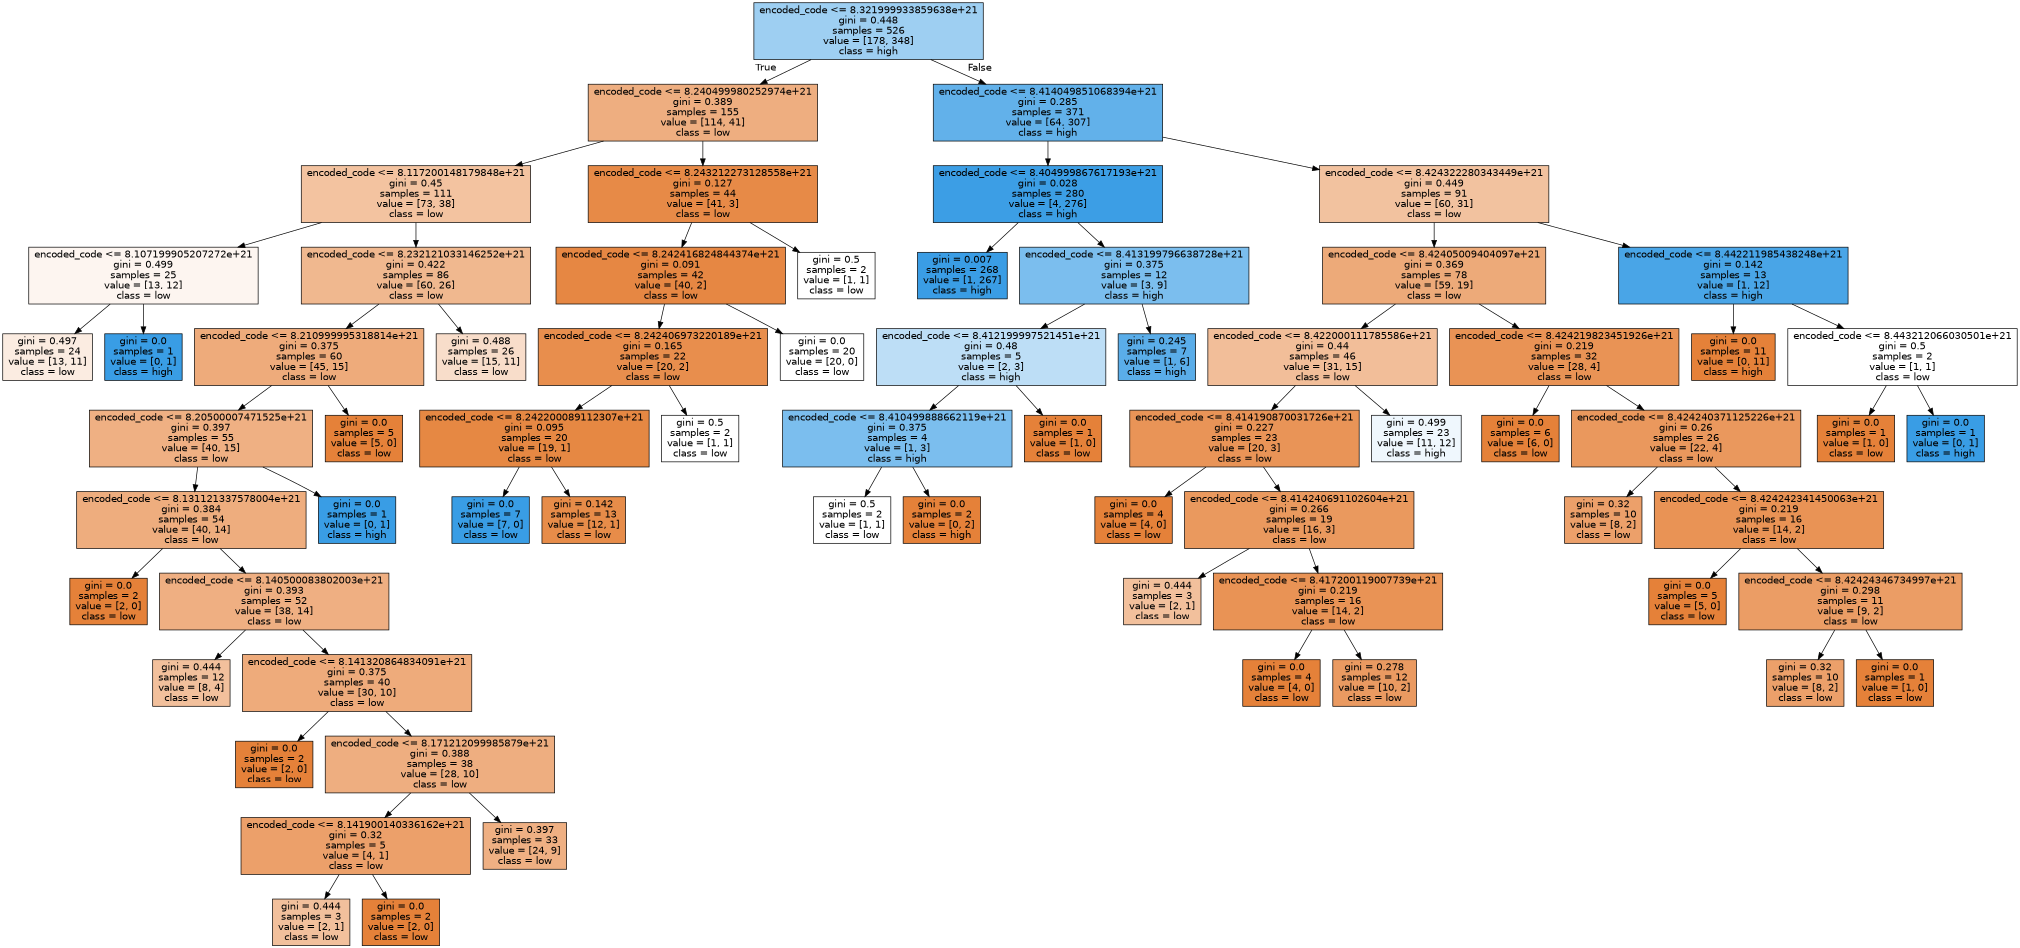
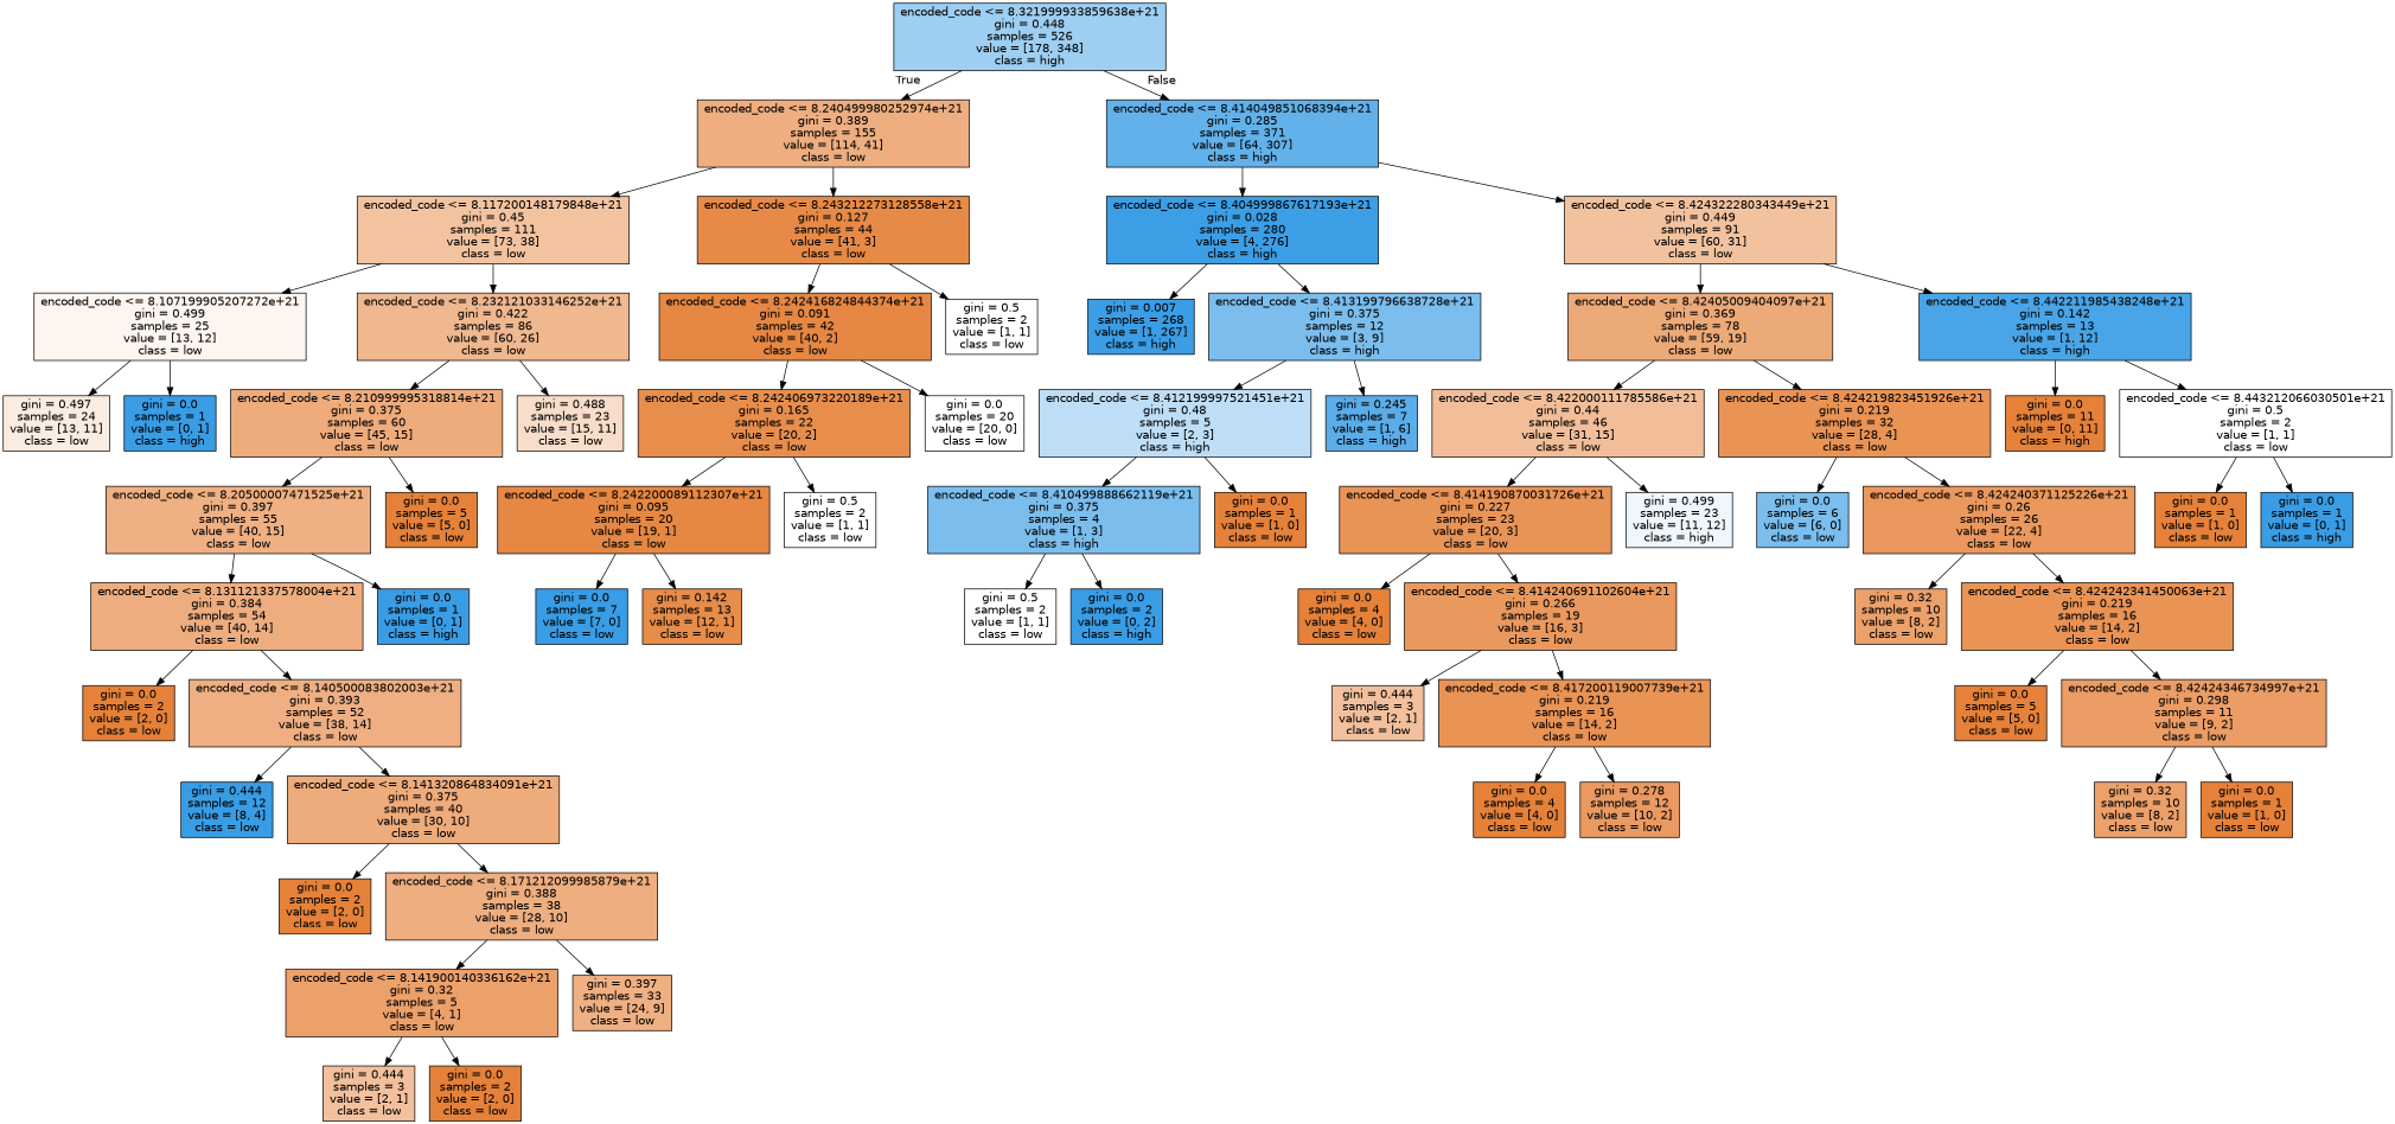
  digraph {
    node [color=black fillcolor="#e58139" fontname=helvetica shape=box style=filled]
    edge [fontname=helvetica]
    n1 [fillcolor="#9ecff2" label="encoded_code <= 8.321999933859638e+21\ngini = 0.448\nsamples = 526\nvalue = [178, 348]\nclass = high"]
    n2 [fillcolor="#eeae80" label="encoded_code <= 8.240499980252974e+21\ngini = 0.389\nsamples = 155\nvalue = [114, 41]\nclass = low"]
    n3 [fillcolor="#62b1ea" label="encoded_code <= 8.414049851068394e+21\ngini = 0.285\nsamples = 371\nvalue = [64, 307]\nclass = high"]
    n4 [fillcolor="#f3c3a0" label="encoded_code <= 8.117200148179848e+21\ngini = 0.45\nsamples = 111\nvalue = [73, 38]\nclass = low"]
    n5 [fillcolor="#e78a47" label="encoded_code <= 8.243212273128558e+21\ngini = 0.127\nsamples = 44\nvalue = [41, 3]\nclass = low"]
    n6 [fillcolor="#3c9ee5" label="encoded_code <= 8.404999867617193e+21\ngini = 0.028\nsamples = 280\nvalue = [4, 276]\nclass = high"]
    n7 [fillcolor="#f2c29f" label="encoded_code <= 8.424322280343449e+21\ngini = 0.449\nsamples = 91\nvalue = [60, 31]\nclass = low"]
    n8 [fillcolor="#fdf5f0" label="encoded_code <= 8.107199905207272e+21\ngini = 0.499\nsamples = 25\nvalue = [13, 12]\nclass = low"]
    n9 [fillcolor="#f0b88f" label="encoded_code <= 8.232121033146252e+21\ngini = 0.422\nsamples = 86\nvalue = [60, 26]\nclass = low"]
    n10 [fillcolor="#e68743" label="encoded_code <= 8.242416824844374e+21\ngini = 0.091\nsamples = 42\nvalue = [40, 2]\nclass = low"]
    n11 [fillcolor="#ffffff" label="gini = 0.5\nsamples = 2\nvalue = [1, 1]\nclass = low"]
    n12 [fillcolor="#fbece1" label="gini = 0.497\nsamples = 24\nvalue = [13, 11]\nclass = low"]
    n13 [fillcolor="#399de5" label="gini = 0.0\nsamples = 1\nvalue = [0, 1]\nclass = high"]
    n14 [fillcolor="#eeab7b" label="encoded_code <= 8.210999995318814e+21\ngini = 0.375\nsamples = 60\nvalue = [45, 15]\nclass = low"]
-   n15 [fillcolor="#f8ddca" label="gini = 0.488\nsamples = 26\nvalue = [15, 11]\nclass = low"]
+   n15 [fillcolor="#f8ddca" label="gini = 0.488\nsamples = 23\nvalue = [15, 11]\nclass = low"]
    n16 [fillcolor="#efb083" label="encoded_code <= 8.20500007471525e+21\ngini = 0.397\nsamples = 55\nvalue = [40, 15]\nclass = low"]
    n17 [label="gini = 0.0\nsamples = 5\nvalue = [5, 0]\nclass = low"]
    n18 [fillcolor="#eead7e" label="encoded_code <= 8.131121337578004e+21\ngini = 0.384\nsamples = 54\nvalue = [40, 14]\nclass = low"]
    n19 [fillcolor="#399de5" label="gini = 0.0\nsamples = 1\nvalue = [0, 1]\nclass = high"]
    n20 [label="gini = 0.0\nsamples = 2\nvalue = [2, 0]\nclass = low"]
    n21 [fillcolor="#efaf82" label="encoded_code <= 8.140500083802003e+21\ngini = 0.393\nsamples = 52\nvalue = [38, 14]\nclass = low"]
-   n22 [fillcolor="#f2c09c" label="gini = 0.444\nsamples = 12\nvalue = [8, 4]\nclass = low"]
+   n22 [fillcolor="#399de5" label="gini = 0.444\nsamples = 12\nvalue = [8, 4]\nclass = low"]
    n23 [fillcolor="#eeab7b" label="encoded_code <= 8.141320864834091e+21\ngini = 0.375\nsamples = 40\nvalue = [30, 10]\nclass = low"]
    n24 [label="gini = 0.0\nsamples = 2\nvalue = [2, 0]\nclass = low"]
    n25 [fillcolor="#eeae80" label="encoded_code <= 8.171212099985879e+21\ngini = 0.388\nsamples = 38\nvalue = [28, 10]\nclass = low"]
    n26 [fillcolor="#eca06a" label="encoded_code <= 8.141900140336162e+21\ngini = 0.32\nsamples = 5\nvalue = [4, 1]\nclass = low"]
    n27 [fillcolor="#efb083" label="gini = 0.397\nsamples = 33\nvalue = [24, 9]\nclass = low"]
    n28 [fillcolor="#f2c09c" label="gini = 0.444\nsamples = 3\nvalue = [2, 1]\nclass = low"]
    n29 [label="gini = 0.0\nsamples = 2\nvalue = [2, 0]\nclass = low"]
    n30 [fillcolor="#e88e4d" label="encoded_code <= 8.242406973220189e+21\ngini = 0.165\nsamples = 22\nvalue = [20, 2]\nclass = low"]
    n31 [fillcolor="#ffffff" label="gini = 0.0\nsamples = 20\nvalue = [20, 0]\nclass = low"]
    n32 [fillcolor="#e68843" label="encoded_code <= 8.242200089112307e+21\ngini = 0.095\nsamples = 20\nvalue = [19, 1]\nclass = low"]
    n33 [fillcolor="#ffffff" label="gini = 0.5\nsamples = 2\nvalue = [1, 1]\nclass = low"]
    n34 [fillcolor="#399de5" label="gini = 0.0\nsamples = 7\nvalue = [7, 0]\nclass = low"]
    n35 [fillcolor="#e78c49" label="gini = 0.142\nsamples = 13\nvalue = [12, 1]\nclass = low"]
    n36 [fillcolor="#3a9de5" label="gini = 0.007\nsamples = 268\nvalue = [1, 267]\nclass = high"]
    n37 [fillcolor="#7bbeee" label="encoded_code <= 8.413199796638728e+21\ngini = 0.375\nsamples = 12\nvalue = [3, 9]\nclass = high"]
    n38 [fillcolor="#edaa79" label="encoded_code <= 8.42405009404097e+21\ngini = 0.369\nsamples = 78\nvalue = [59, 19]\nclass = low"]
    n39 [fillcolor="#49a5e7" label="encoded_code <= 8.442211985438248e+21\ngini = 0.142\nsamples = 13\nvalue = [1, 12]\nclass = high"]
    n40 [fillcolor="#bddef6" label="encoded_code <= 8.412199997521451e+21\ngini = 0.48\nsamples = 5\nvalue = [2, 3]\nclass = high"]
    n41 [fillcolor="#5aade9" label="gini = 0.245\nsamples = 7\nvalue = [1, 6]\nclass = high"]
    n42 [fillcolor="#7bbeee" label="encoded_code <= 8.410499888662119e+21\ngini = 0.375\nsamples = 4\nvalue = [1, 3]\nclass = high"]
    n43 [label="gini = 0.0\nsamples = 1\nvalue = [1, 0]\nclass = low"]
    n44 [fillcolor="#ffffff" label="gini = 0.5\nsamples = 2\nvalue = [1, 1]\nclass = low"]
-   n45 [label="gini = 0.0\nsamples = 2\nvalue = [0, 2]\nclass = high"]
+   n45 [fillcolor="#399de5" label="gini = 0.0\nsamples = 2\nvalue = [0, 2]\nclass = high"]
    n46 [fillcolor="#f2be99" label="encoded_code <= 8.422000111785586e+21\ngini = 0.44\nsamples = 46\nvalue = [31, 15]\nclass = low"]
    n47 [fillcolor="#e99355" label="encoded_code <= 8.424219823451926e+21\ngini = 0.219\nsamples = 32\nvalue = [28, 4]\nclass = low"]
    n48 [label="gini = 0.0\nsamples = 11\nvalue = [0, 11]\nclass = high"]
    n49 [fillcolor="#ffffff" label="encoded_code <= 8.443212066030501e+21\ngini = 0.5\nsamples = 2\nvalue = [1, 1]\nclass = low"]
    n50 [fillcolor="#e99457" label="encoded_code <= 8.414190870031726e+21\ngini = 0.227\nsamples = 23\nvalue = [20, 3]\nclass = low"]
    n51 [fillcolor="#eff7fd" label="gini = 0.499\nsamples = 23\nvalue = [11, 12]\nclass = high"]
-   n52 [label="gini = 0.0\nsamples = 6\nvalue = [6, 0]\nclass = low"]
+   n52 [fillcolor="#7bbeee" label="gini = 0.0\nsamples = 6\nvalue = [6, 0]\nclass = low"]
    n53 [fillcolor="#ea985d" label="encoded_code <= 8.424240371125226e+21\ngini = 0.26\nsamples = 26\nvalue = [22, 4]\nclass = low"]
    n54 [label="gini = 0.0\nsamples = 4\nvalue = [4, 0]\nclass = low"]
    n55 [fillcolor="#ea995e" label="encoded_code <= 8.414240691102604e+21\ngini = 0.266\nsamples = 19\nvalue = [16, 3]\nclass = low"]
    n56 [fillcolor="#f2c09c" label="gini = 0.444\nsamples = 3\nvalue = [2, 1]\nclass = low"]
    n57 [fillcolor="#e99355" label="encoded_code <= 8.417200119007739e+21\ngini = 0.219\nsamples = 16\nvalue = [14, 2]\nclass = low"]
    n58 [label="gini = 0.0\nsamples = 4\nvalue = [4, 0]\nclass = low"]
    n59 [fillcolor="#ea9a61" label="gini = 0.278\nsamples = 12\nvalue = [10, 2]\nclass = low"]
    n60 [fillcolor="#eca06a" label="gini = 0.32\nsamples = 10\nvalue = [8, 2]\nclass = low"]
    n61 [fillcolor="#e99355" label="encoded_code <= 8.424242341450063e+21\ngini = 0.219\nsamples = 16\nvalue = [14, 2]\nclass = low"]
    n62 [label="gini = 0.0\nsamples = 5\nvalue = [5, 0]\nclass = low"]
    n63 [fillcolor="#eb9d65" label="encoded_code <= 8.42424346734997e+21\ngini = 0.298\nsamples = 11\nvalue = [9, 2]\nclass = low"]
    n64 [fillcolor="#eca06a" label="gini = 0.32\nsamples = 10\nvalue = [8, 2]\nclass = low"]
    n65 [label="gini = 0.0\nsamples = 1\nvalue = [1, 0]\nclass = low"]
    n66 [label="gini = 0.0\nsamples = 1\nvalue = [1, 0]\nclass = low"]
    n67 [fillcolor="#399de5" label="gini = 0.0\nsamples = 1\nvalue = [0, 1]\nclass = high"]
    n1 -> n2 [headlabel=True labelangle=45 labeldistance=2.5]
    n1 -> n3 [headlabel=False labelangle=-45 labeldistance=2.5]
    n2 -> n4
    n2 -> n5
    n3 -> n6
    n3 -> n7
    n4 -> n8
    n4 -> n9
    n5 -> n10
    n5 -> n11
    n6 -> n36
    n6 -> n37
    n7 -> n38
    n7 -> n39
    n8 -> n12
    n8 -> n13
    n9 -> n14
    n9 -> n15
    n10 -> n30
    n10 -> n31
    n14 -> n16
    n14 -> n17
    n16 -> n18
    n16 -> n19
    n18 -> n20
    n18 -> n21
    n21 -> n22
    n21 -> n23
    n23 -> n24
    n23 -> n25
    n25 -> n26
    n25 -> n27
    n26 -> n28
    n26 -> n29
    n30 -> n32
    n30 -> n33
    n32 -> n34
    n32 -> n35
    n37 -> n40
    n37 -> n41
    n38 -> n46
    n38 -> n47
    n39 -> n48
    n39 -> n49
    n40 -> n42
    n40 -> n43
    n42 -> n44
    n42 -> n45
    n46 -> n50
    n46 -> n51
    n47 -> n52
    n47 -> n53
    n49 -> n66
    n49 -> n67
    n50 -> n54
    n50 -> n55
    n53 -> n60
    n53 -> n61
    n55 -> n56
    n55 -> n57
    n57 -> n58
    n57 -> n59
    n61 -> n62
    n61 -> n63
    n63 -> n64
    n63 -> n65
  }
